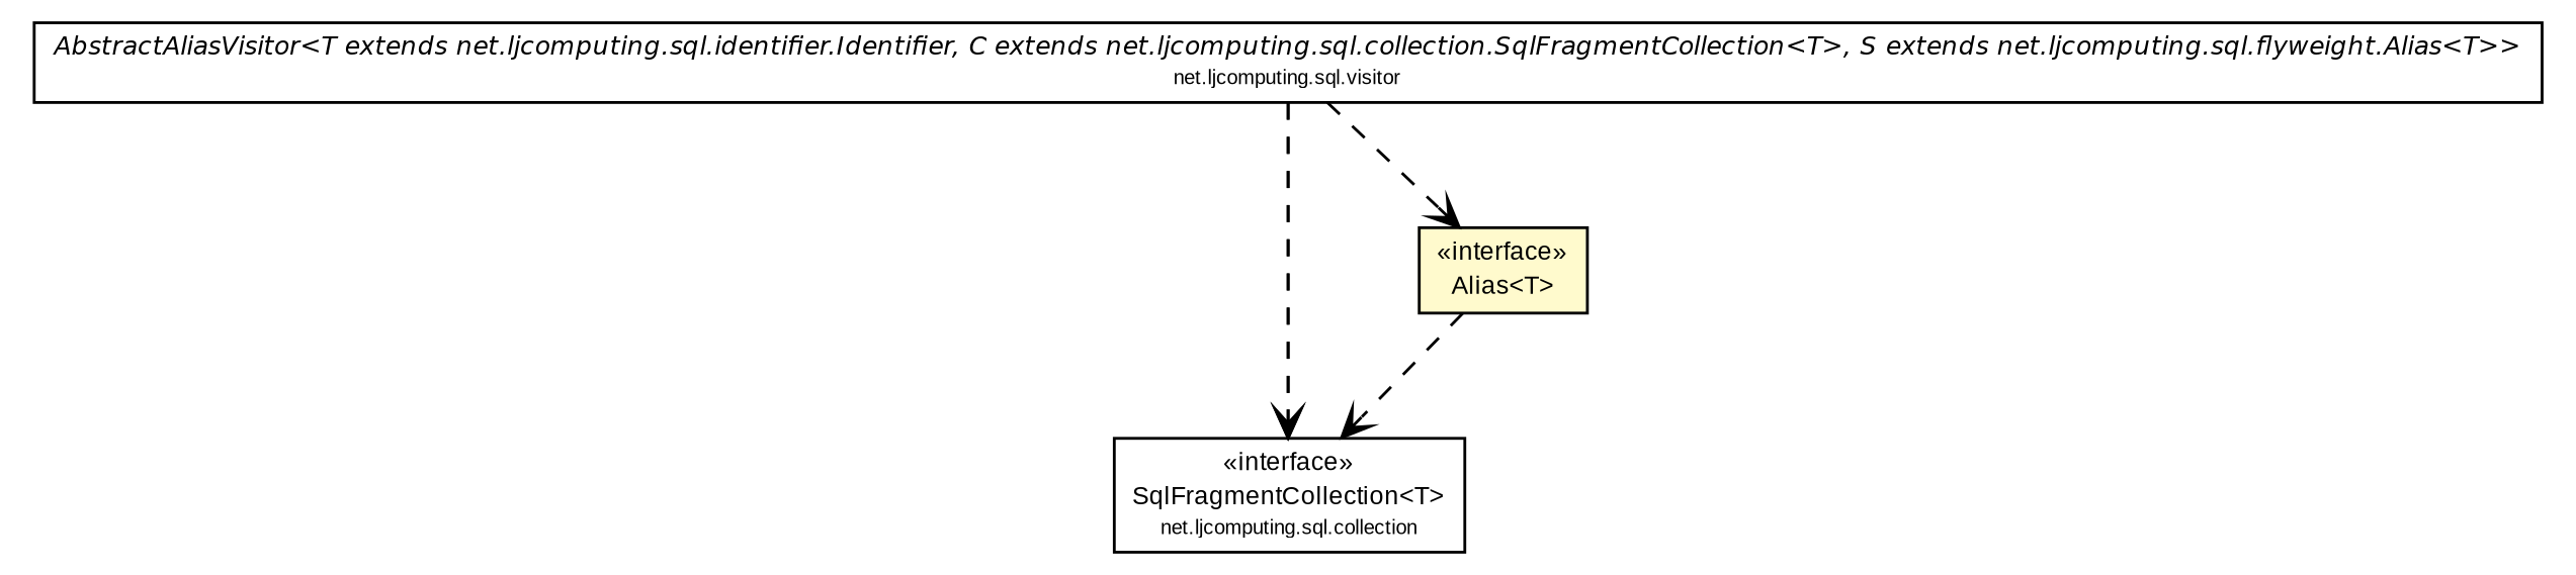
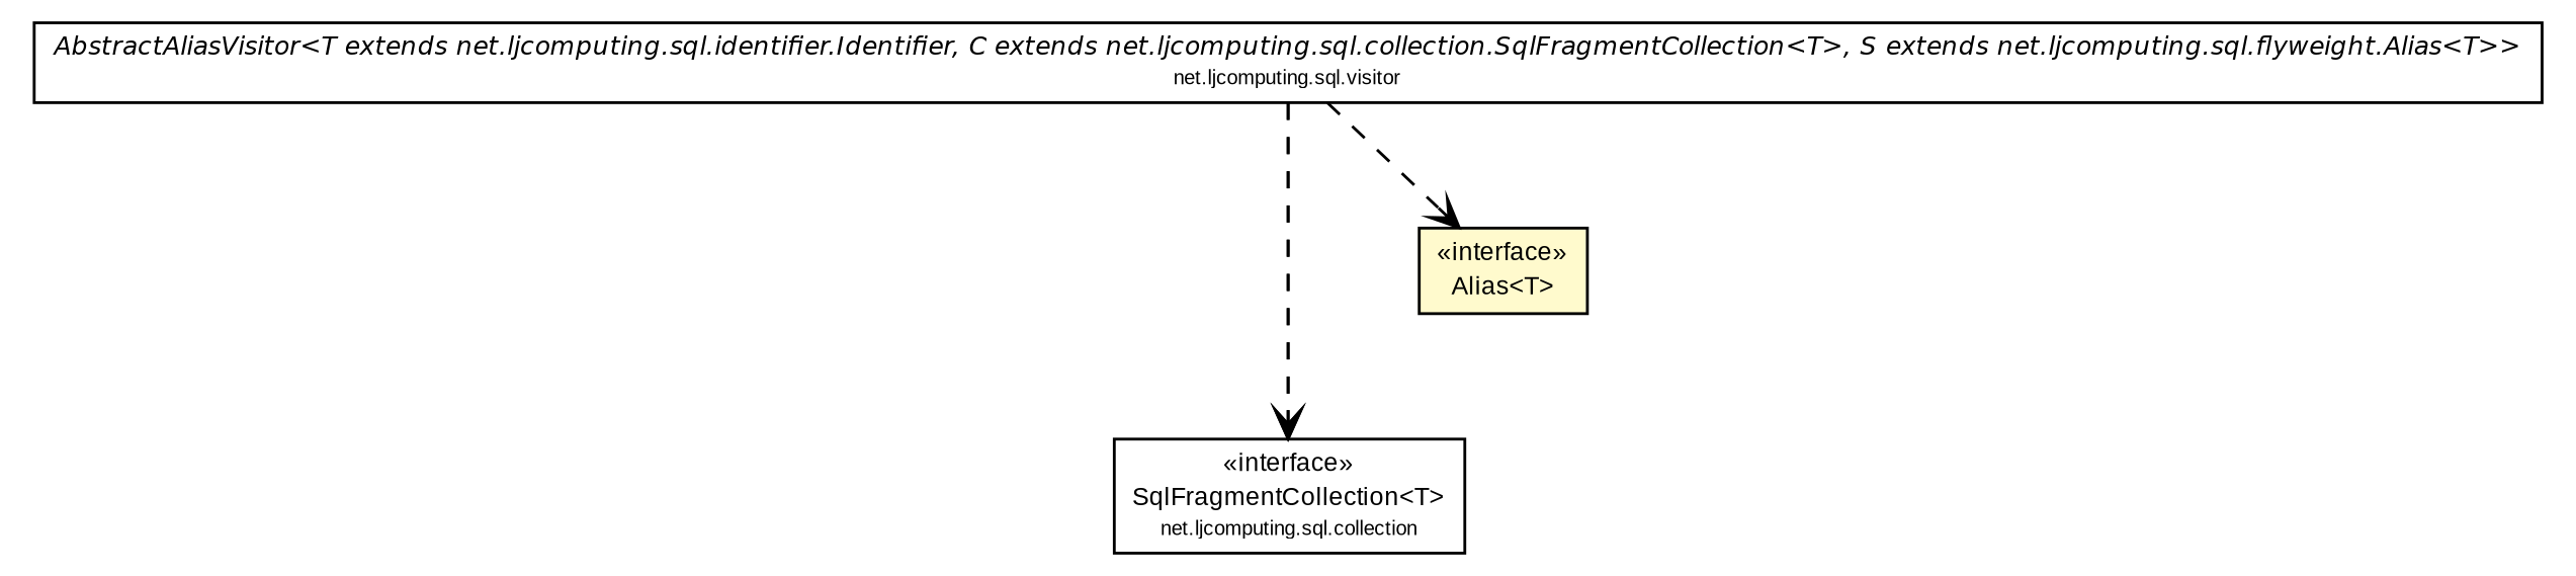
  digraph {
    fontname="Liberation Sans"
    nodesep=0.25
    ranksep=0.5
    node [fontcolor=black fontname="Liberation Sans" fontsize=9.0 shape=plaintext]
    edge [arrowhead=open color=black fontcolor=black fontname="Liberation Sans" fontsize=10.0 headport=p labelfontname=Helvetica labelfontsize=10 style=dashed tailport=p]
    n1 [label=<<table title="net.ljcomputing.sql.visitor.AbstractAliasVisitor" border="0" cellborder="1" cellspacing="0" cellpadding="2" port="p" href="../visitor/AbstractAliasVisitor.html"> 		<tr><td><table border="0" cellspacing="0" cellpadding="1"> <tr><td align="center" balign="center"><font face="Helvetica-Oblique"> AbstractAliasVisitor&lt;T extends net.ljcomputing.sql.identifier.Identifier, C extends net.ljcomputing.sql.collection.SqlFragmentCollection&lt;T&gt;, S extends net.ljcomputing.sql.flyweight.Alias&lt;T&gt;&gt; </font></td></tr> <tr><td align="center" balign="center"><font point-size="7.0"> net.ljcomputing.sql.visitor </font></td></tr> 		</table></td></tr> 		</table>>]
    n2 [label=<<table title="net.ljcomputing.sql.collection.SqlFragmentCollection" border="0" cellborder="1" cellspacing="0" cellpadding="2" port="p" href="../collection/SqlFragmentCollection.html"> 		<tr><td><table border="0" cellspacing="0" cellpadding="1"> <tr><td align="center" balign="center"> &#171;interface&#187; </td></tr> <tr><td align="center" balign="center"> SqlFragmentCollection&lt;T&gt; </td></tr> <tr><td align="center" balign="center"><font point-size="7.0"> net.ljcomputing.sql.collection </font></td></tr> 		</table></td></tr> 		</table>>]
    n3 [label=<<table title="net.ljcomputing.sql.flyweight.Alias" border="0" cellborder="1" cellspacing="0" cellpadding="2" port="p" bgcolor="lemonChiffon" href="./Alias.html"> 		<tr><td><table border="0" cellspacing="0" cellpadding="1"> <tr><td align="center" balign="center"> &#171;interface&#187; </td></tr> <tr><td align="center" balign="center"> Alias&lt;T&gt; </td></tr> 		</table></td></tr> 		</table>>]
    n1 -> n2
    n1 -> n2
    n1 -> n3
-   n3 -> n2
  }
